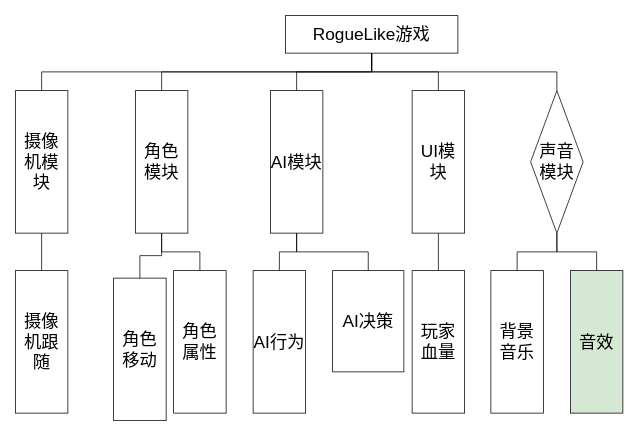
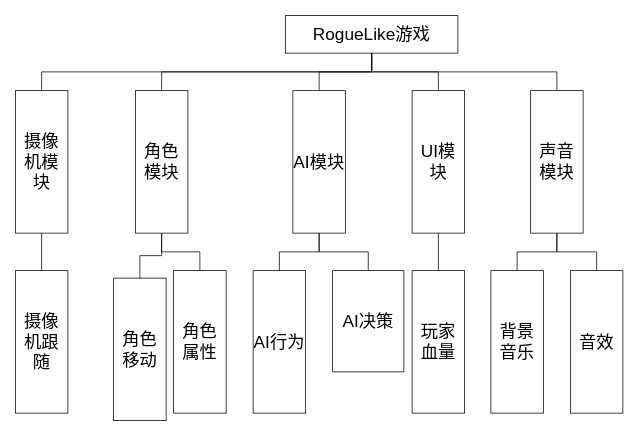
  <mxCell id="0" />
  <mxCell id="1" parent="0" />
  <mxCell id="2" value="" style="edgeStyle=elbowEdgeStyle;rounded=0;orthogonalLoop=1;jettySize=auto;html=1;elbow=vertical;fontSize=23;endArrow=none;endFill=0;startArrow=none;startFill=0;" edge="1" parent="1" source="4" target="6"><mxGeometry relative="1" as="geometry" /></mxCell>
  <mxCell id="3" style="edgeStyle=elbowEdgeStyle;rounded=0;orthogonalLoop=1;jettySize=auto;html=1;exitX=0.5;exitY=1;exitDx=0;exitDy=0;elbow=vertical;endArrow=none;endFill=0;" edge="1" parent="1" source="4" target="25"><mxGeometry relative="1" as="geometry" /></mxCell>
  <mxCell id="4" value="RogueLike游戏" style="rounded=0;whiteSpace=wrap;html=1;fontSize=23;flipH=1;" vertex="1" parent="1"><mxGeometry x="380" y="20" width="230" height="50" as="geometry" /></mxCell>
  <mxCell id="5" value="" style="edgeStyle=elbowEdgeStyle;rounded=0;orthogonalLoop=1;jettySize=auto;html=1;endArrow=none;endFill=0;startArrow=none;startFill=0;elbow=vertical;" edge="1" parent="1" source="6" target="17"><mxGeometry relative="1" as="geometry" /></mxCell>
  <mxCell id="6" value="摄像机模块" style="whiteSpace=wrap;html=1;rounded=0;horizontal=1;fontSize=23;flipH=1;flipV=1;" vertex="1" parent="1"><mxGeometry x="20" y="120" width="70" height="190" as="geometry" /></mxCell>
  <mxCell id="7" style="edgeStyle=elbowEdgeStyle;rounded=0;orthogonalLoop=1;jettySize=auto;html=1;fontSize=23;endArrow=none;endFill=0;startArrow=none;startFill=0;elbow=vertical;" edge="1" parent="1" source="10" target="4"><mxGeometry relative="1" as="geometry" /></mxCell>
  <mxCell id="8" value="" style="edgeStyle=elbowEdgeStyle;rounded=0;orthogonalLoop=1;jettySize=auto;html=1;endArrow=none;endFill=0;startArrow=none;startFill=0;elbow=vertical;" edge="1" parent="1" source="10" target="18"><mxGeometry relative="1" as="geometry" /></mxCell>
  <mxCell id="9" value="" style="edgeStyle=elbowEdgeStyle;rounded=0;orthogonalLoop=1;jettySize=auto;html=1;startArrow=none;startFill=0;endArrow=none;endFill=0;elbow=vertical;" edge="1" parent="1" source="10" target="19"><mxGeometry relative="1" as="geometry" /></mxCell>
  <mxCell id="10" value="角色模块" style="whiteSpace=wrap;html=1;rounded=0;fontSize=23;verticalAlign=middle;horizontal=1;labelPosition=center;verticalLabelPosition=middle;align=center;flipH=1;flipV=1;" vertex="1" parent="1"><mxGeometry x="180" y="120" width="70" height="190" as="geometry" /></mxCell>
  <mxCell id="11" style="edgeStyle=elbowEdgeStyle;rounded=0;orthogonalLoop=1;jettySize=auto;html=1;exitX=0.5;exitY=0;exitDx=0;exitDy=0;fontSize=23;endArrow=none;endFill=0;startArrow=none;startFill=0;elbow=vertical;" edge="1" parent="1" source="13" target="4"><mxGeometry relative="1" as="geometry" /></mxCell>
  <mxCell id="12" value="" style="edgeStyle=elbowEdgeStyle;rounded=0;orthogonalLoop=1;jettySize=auto;html=1;startArrow=none;startFill=0;endArrow=none;endFill=0;elbow=vertical;" edge="1" parent="1" source="13" target="22"><mxGeometry relative="1" as="geometry" /></mxCell>
- <mxCell id="13" value="AI模块" style="whiteSpace=wrap;html=1;rounded=0;fontSize=23;flipH=0;flipV=1;" vertex="1" parent="1"><mxGeometry x="360" y="120" width="70" height="190" as="geometry" /></mxCell>
+ <mxCell id="13" value="AI模块" style="whiteSpace=wrap;html=1;rounded=0;fontSize=23;flipH=0;flipV=1;" vertex="1" parent="1"><mxGeometry x="390" y="120" width="70" height="190" as="geometry" /></mxCell>
  <mxCell id="14" style="edgeStyle=elbowEdgeStyle;rounded=0;orthogonalLoop=1;jettySize=auto;html=1;exitX=0.5;exitY=0;exitDx=0;exitDy=0;fontSize=23;endArrow=none;endFill=0;startArrow=none;startFill=0;elbow=vertical;" edge="1" parent="1" source="16" target="4"><mxGeometry relative="1" as="geometry" /></mxCell>
  <mxCell id="15" value="" style="edgeStyle=elbowEdgeStyle;rounded=0;orthogonalLoop=1;jettySize=auto;html=1;elbow=vertical;endArrow=none;endFill=0;" edge="1" parent="1" source="16" target="26"><mxGeometry relative="1" as="geometry" /></mxCell>
  <mxCell id="16" value="UI模块" style="whiteSpace=wrap;html=1;rounded=0;fontSize=23;flipH=0;flipV=1;" vertex="1" parent="1"><mxGeometry x="549" y="120" width="70" height="190" as="geometry" /></mxCell>
  <mxCell id="17" value="摄像机跟随" style="whiteSpace=wrap;html=1;rounded=0;horizontal=1;fontSize=23;flipH=1;flipV=0;" vertex="1" parent="1"><mxGeometry x="20" y="360" width="70" height="190" as="geometry" /></mxCell>
  <mxCell id="18" value="角色移动" style="whiteSpace=wrap;html=1;rounded=0;fontSize=23;verticalAlign=middle;horizontal=1;labelPosition=center;verticalLabelPosition=middle;align=center;flipH=1;flipV=0;" vertex="1" parent="1"><mxGeometry x="151" y="370" width="70" height="190" as="geometry" /></mxCell>
  <mxCell id="19" value="角色属性" style="whiteSpace=wrap;html=1;rounded=0;fontSize=23;verticalAlign=middle;horizontal=1;labelPosition=center;verticalLabelPosition=middle;align=center;flipH=1;flipV=0;" vertex="1" parent="1"><mxGeometry x="231" y="360" width="70" height="190" as="geometry" /></mxCell>
  <mxCell id="20" style="edgeStyle=elbowEdgeStyle;rounded=0;orthogonalLoop=1;jettySize=auto;html=1;exitX=0.5;exitY=0;exitDx=0;exitDy=0;startArrow=none;startFill=0;endArrow=none;endFill=0;elbow=vertical;" edge="1" parent="1" source="21" target="13"><mxGeometry relative="1" as="geometry" /></mxCell>
  <mxCell id="21" value="AI决策" style="whiteSpace=wrap;html=1;rounded=0;fontSize=23;flipH=0;flipV=0;" vertex="1" parent="1"><mxGeometry x="443" y="360" width="95" height="135" as="geometry" /></mxCell>
  <mxCell id="22" value="AI行为" style="whiteSpace=wrap;html=1;rounded=0;fontSize=23;flipH=0;flipV=0;" vertex="1" parent="1"><mxGeometry x="337" y="360" width="70" height="190" as="geometry" /></mxCell>
  <mxCell id="23" value="" style="edgeStyle=elbowEdgeStyle;rounded=0;orthogonalLoop=1;jettySize=auto;html=1;elbow=vertical;endArrow=none;endFill=0;" edge="1" parent="1" source="25" target="27"><mxGeometry relative="1" as="geometry" /></mxCell>
  <mxCell id="24" style="edgeStyle=elbowEdgeStyle;rounded=0;orthogonalLoop=1;jettySize=auto;html=1;elbow=vertical;endArrow=none;endFill=0;" edge="1" parent="1" source="25" target="28"><mxGeometry relative="1" as="geometry" /></mxCell>
- <mxCell id="25" value="声音模块" style="rhombus;whiteSpace=wrap;html=1;fontSize=23;flipH=1;flipV=1;" vertex="1" parent="1"><mxGeometry x="707" y="120" width="70" height="190" as="geometry" /></mxCell>
+ <mxCell id="25" value="声音模块" style="whiteSpace=wrap;html=1;rounded=0;fontSize=23;flipH=1;flipV=1;" vertex="1" parent="1"><mxGeometry x="707" y="120" width="70" height="190" as="geometry" /></mxCell>
  <mxCell id="26" value="玩家血量" style="whiteSpace=wrap;html=1;rounded=0;fontSize=23;flipH=0;" vertex="1" parent="1"><mxGeometry x="549" y="360" width="70" height="190" as="geometry" /></mxCell>
  <mxCell id="27" value="背景音乐" style="whiteSpace=wrap;html=1;rounded=0;fontSize=23;flipH=1;" vertex="1" parent="1"><mxGeometry x="654" y="360" width="70" height="190" as="geometry" /></mxCell>
- <mxCell id="28" value="音效" style="whiteSpace=wrap;html=1;rounded=0;fontSize=23;flipH=1;fillColor=#d5e8d4;" vertex="1" parent="1"><mxGeometry x="760" y="360" width="70" height="190" as="geometry" /></mxCell>
+ <mxCell id="28" value="音效" style="whiteSpace=wrap;html=1;rounded=0;fontSize=23;flipH=1;" vertex="1" parent="1"><mxGeometry x="760" y="360" width="70" height="190" as="geometry" /></mxCell>
